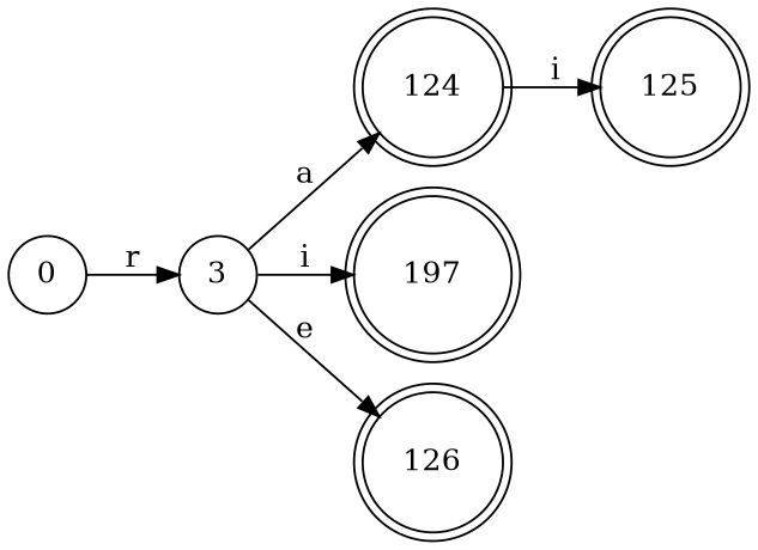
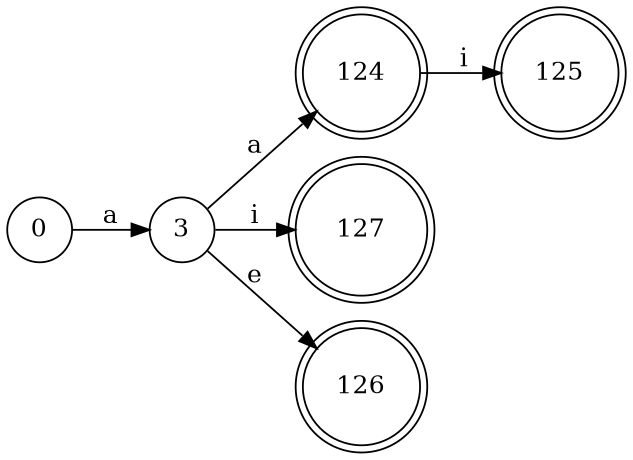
  digraph {
    rankdir=LR
    node [shape=doublecircle]
    124
    125
    0 [shape=circle]
    n4 [label=3 shape=circle]
-   127 [label=197]
+   127
    126
    124 -> 125 [label=i]
-   0 -> n4 [label=r]
+   0 -> n4 [label=a]
    n4 -> 124 [label=a]
    n4 -> 127 [label=i]
    n4 -> 126 [label=e]
  }
